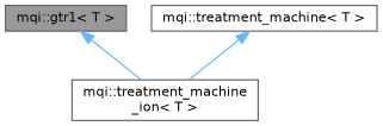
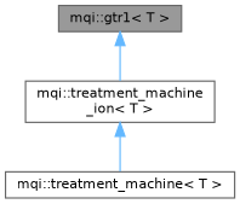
  digraph {
    node [color=gray40 fillcolor=white fontname=Helvetica fontsize=10 shape=box style=filled]
    edge [color=steelblue1 dir=back fontname=Helvetica fontsize=10 labelfontname=Helvetica labelfontsize=10 style=solid]
    n1 [fillcolor=grey60 fontcolor=black height=0.2 label="mqi::gtr1\< T \>" width=0.4]
    n2 [height=0.2 label="mqi::treatment_machine\l_ion\< T \>" width=0.4]
    n3 [height=0.2 label="mqi::treatment_machine\< T \>" width=0.4]
    n1 -> n2
-   n3 -> n2
+   n2 -> n3
  }
